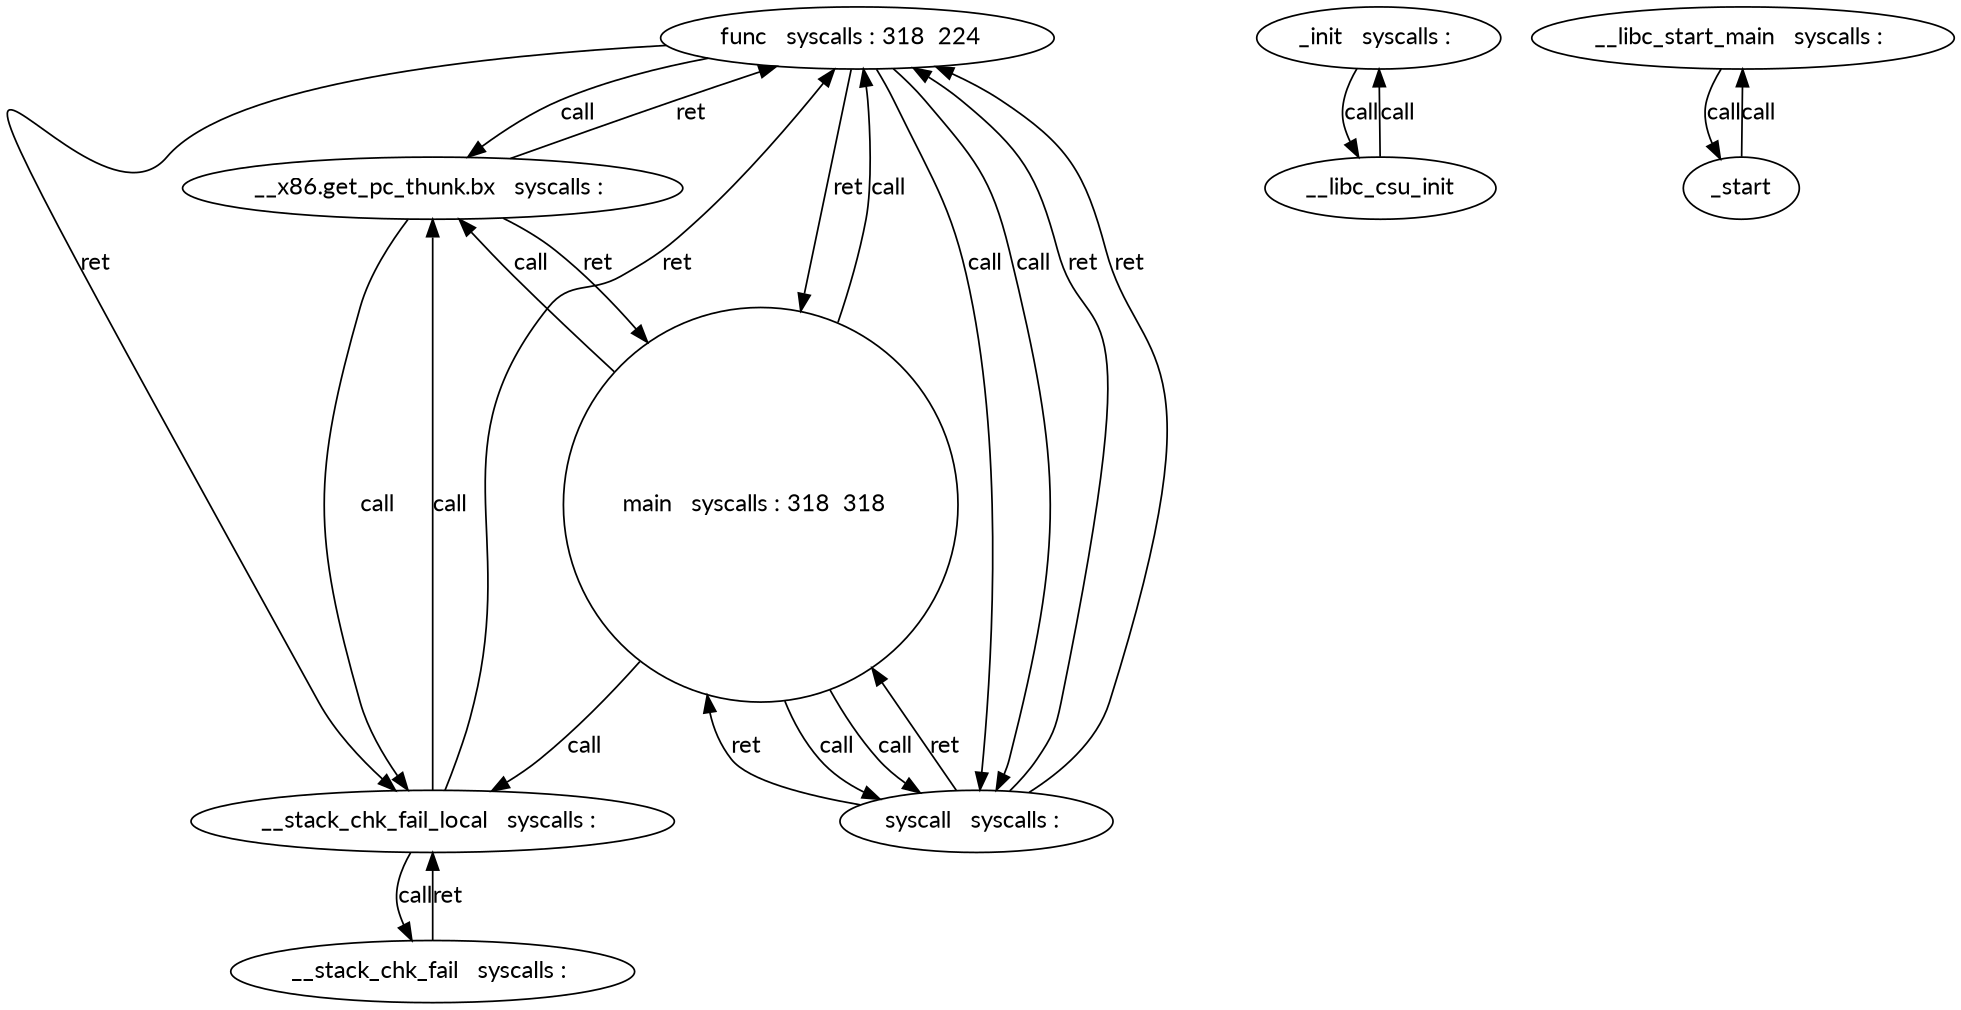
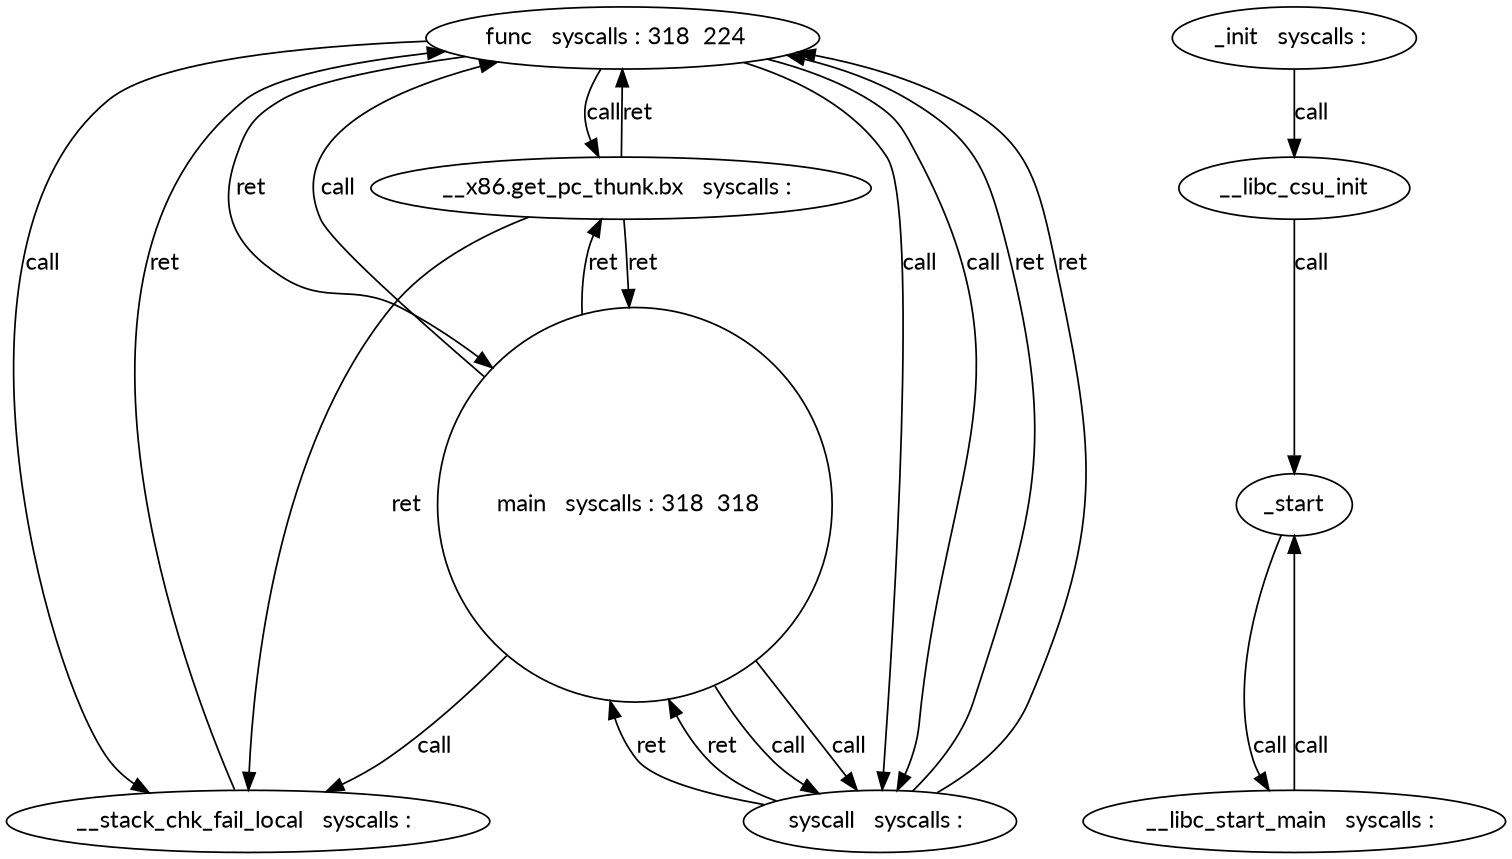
  digraph {
    fontname=Lato
    node [attrs="   syscalls : " fontname=Lato]
    edge [fontname=Lato]
    n1 [attrs="   syscalls : 318  224  " label="func   syscalls : 318  224  "]
    n2 [label="__x86.get_pc_thunk.bx   syscalls : "]
    n3 [label="syscall   syscalls : "]
    n4 [label="__stack_chk_fail_local   syscalls : "]
    n5 [attrs="   syscalls : 318  318  " label="main   syscalls : 318  318  " shape=circle]
-   n6 [label="__stack_chk_fail   syscalls : "]
    n7 [label="_init   syscalls : "]
    __libc_csu_init [attrs=""]
    n9 [label="__libc_start_main   syscalls : "]
    _start [attrs=""]
    n1 -> n2 [label=call]
    n1 -> n3 [label=call]
    n1 -> n3 [label=call]
-   n1 -> n4 [label=ret]
+   n1 -> n4 [label=call]
    n1 -> n5 [label=ret]
    n2 -> n1 [label=ret]
-   n2 -> n4 [label=call]
+   n2 -> n4 [label=ret]
    n2 -> n5 [label=ret]
    n3 -> n1 [label=ret]
    n3 -> n1 [label=ret]
    n3 -> n5 [label=ret]
    n3 -> n5 [label=ret]
    n4 -> n1 [label=ret]
-   n4 -> n2 [label=call]
-   n4 -> n6 [label=call]
    n5 -> n1 [label=call]
-   n5 -> n2 [label=call]
+   n5 -> n2 [label=ret]
    n5 -> n3 [label=call]
    n5 -> n3 [label=call]
    n5 -> n4 [label=call]
-   n6 -> n4 [label=ret]
    n7 -> __libc_csu_init [label=call]
-   __libc_csu_init -> n7 [label=call]
+   __libc_csu_init -> _start [label=call]
    n9 -> _start [label=call]
    _start -> n9 [label=call]
  }
